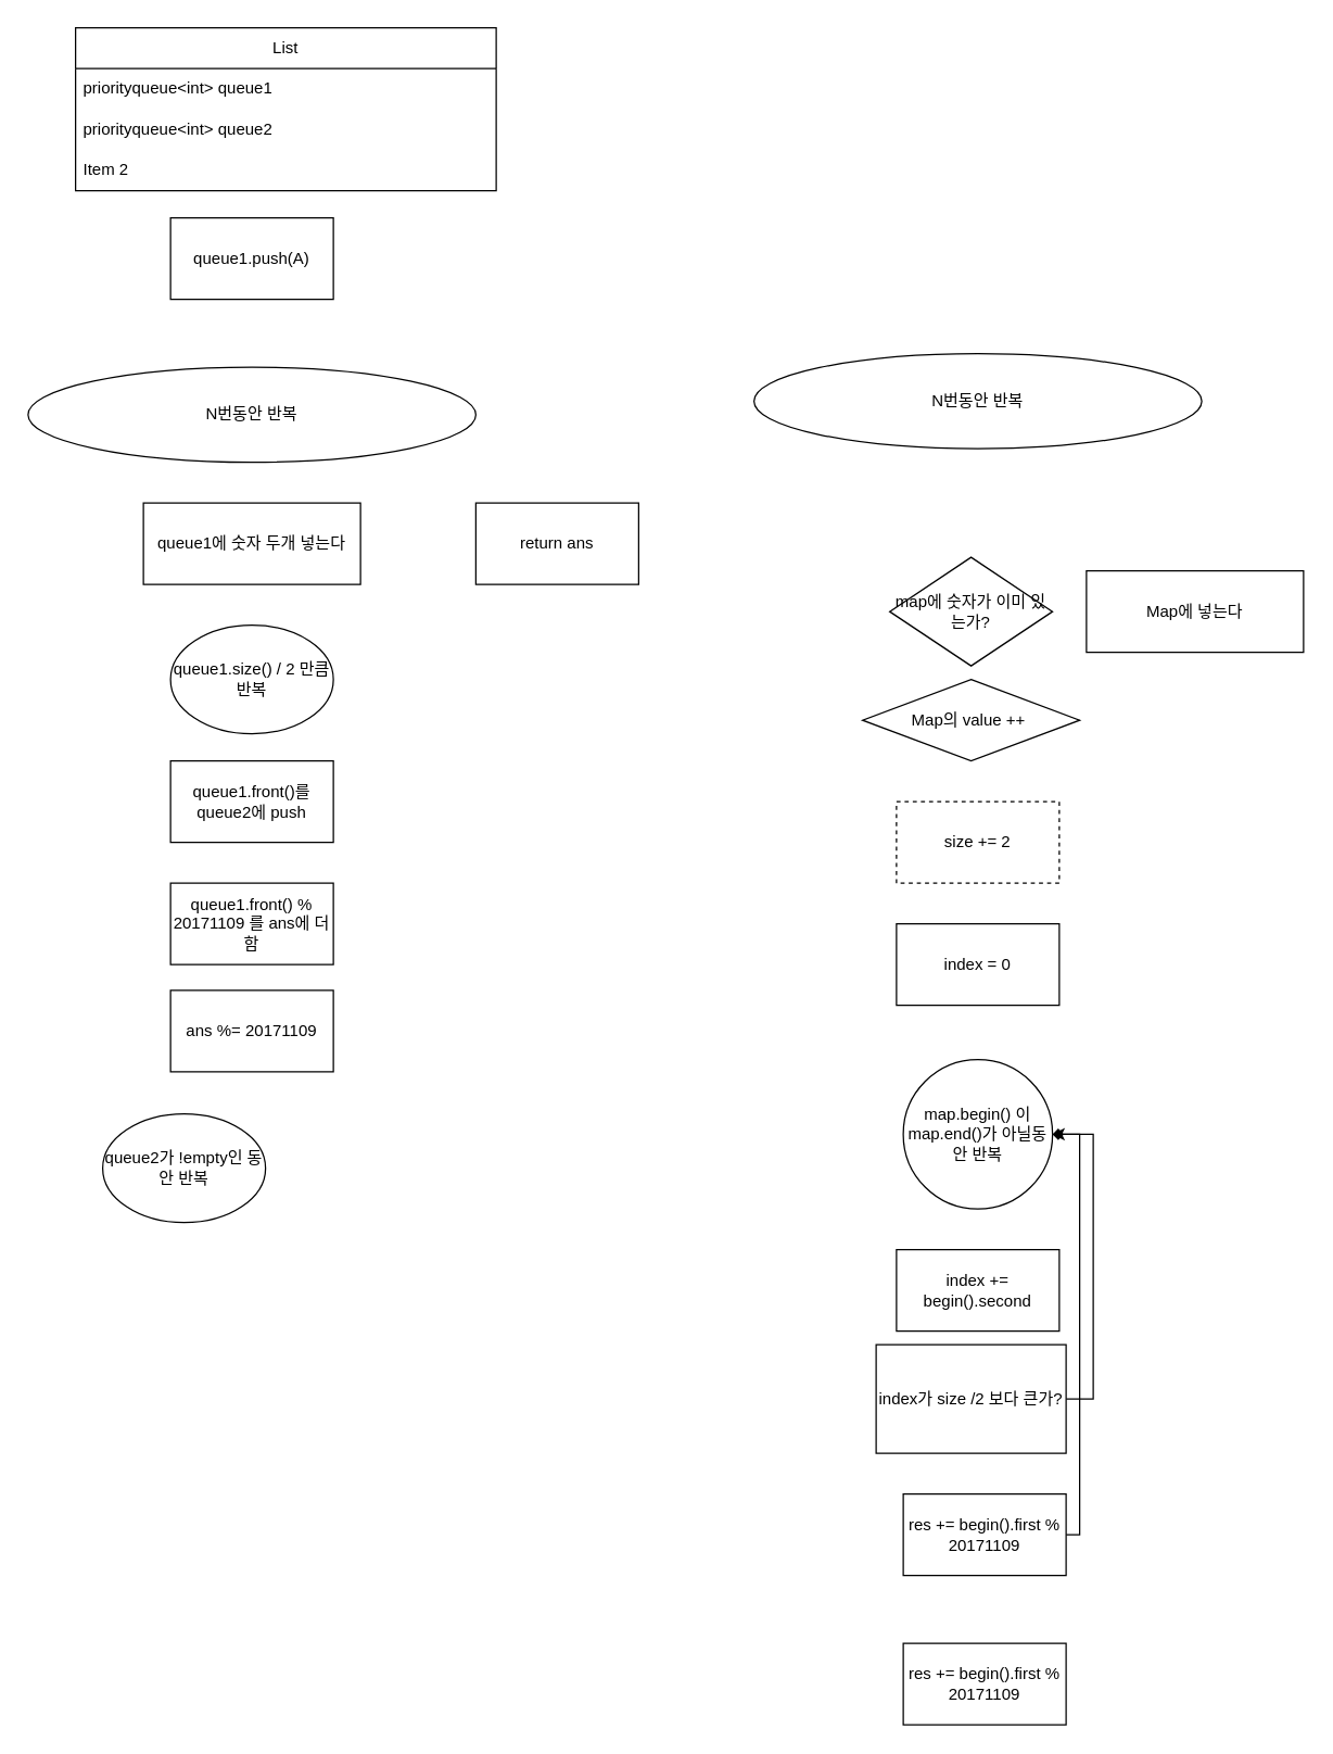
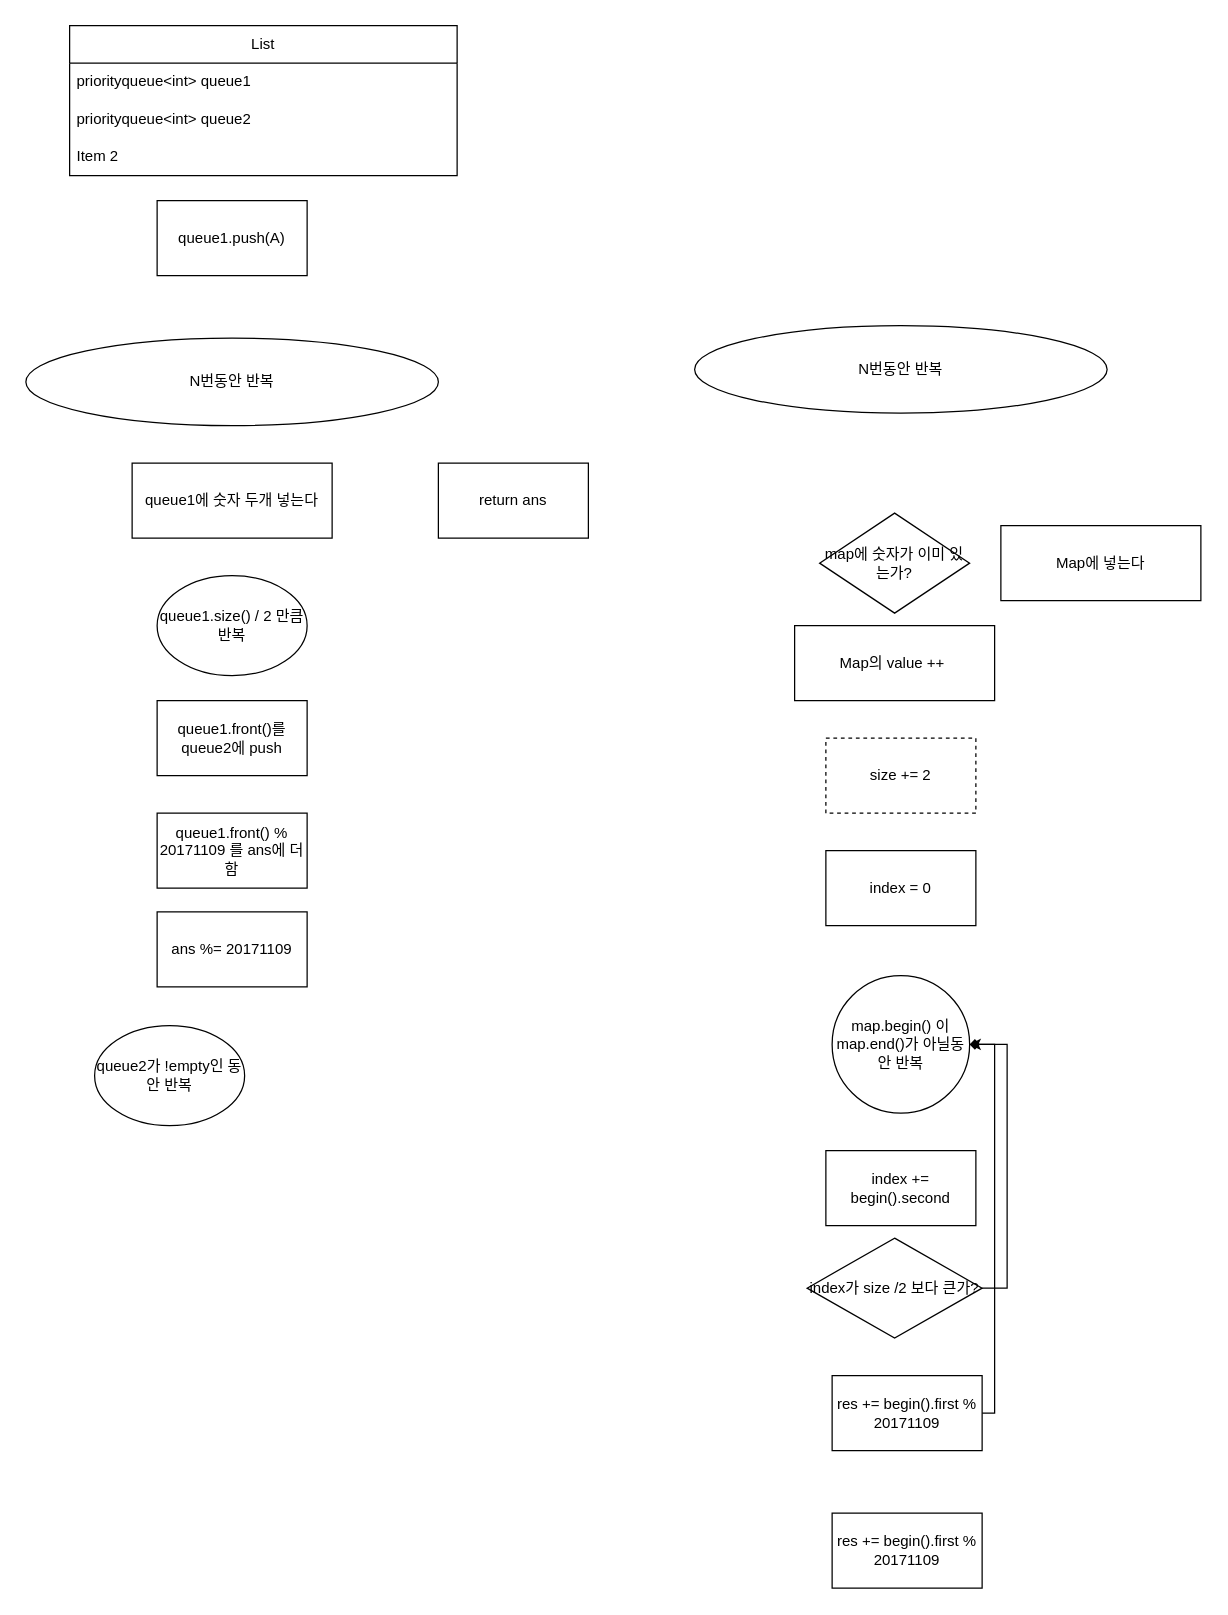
  <mxCell id="0" />
  <mxCell id="1" parent="0" />
  <mxCell id="2" value="List" style="swimlane;fontStyle=0;childLayout=stackLayout;horizontal=1;startSize=30;horizontalStack=0;resizeParent=1;resizeParentMax=0;resizeLast=0;collapsible=1;marginBottom=0;whiteSpace=wrap;html=1;" vertex="1" parent="1"><mxGeometry x="55" y="20" width="310" height="120" as="geometry" /></mxCell>
  <mxCell id="3" value="priorityqueue&amp;lt;int&amp;gt; queue1" style="text;strokeColor=none;fillColor=none;align=left;verticalAlign=middle;spacingLeft=4;spacingRight=4;overflow=hidden;points=[[0,0.5],[1,0.5]];portConstraint=eastwest;rotatable=0;whiteSpace=wrap;html=1;" vertex="1" parent="2"><mxGeometry y="30" width="310" height="30" as="geometry" /></mxCell>
  <mxCell id="4" value="priorityqueue&amp;lt;int&amp;gt; queue2" style="text;strokeColor=none;fillColor=none;align=left;verticalAlign=middle;spacingLeft=4;spacingRight=4;overflow=hidden;points=[[0,0.5],[1,0.5]];portConstraint=eastwest;rotatable=0;whiteSpace=wrap;html=1;" vertex="1" parent="2"><mxGeometry y="60" width="310" height="30" as="geometry" /></mxCell>
  <mxCell id="5" value="Item 2" style="text;strokeColor=none;fillColor=none;align=left;verticalAlign=middle;spacingLeft=4;spacingRight=4;overflow=hidden;points=[[0,0.5],[1,0.5]];portConstraint=eastwest;rotatable=0;whiteSpace=wrap;html=1;" vertex="1" parent="2"><mxGeometry y="90" width="310" height="30" as="geometry" /></mxCell>
  <mxCell id="6" value="N번동안 반복" style="ellipse;whiteSpace=wrap;html=1;" vertex="1" parent="1"><mxGeometry x="20" y="270" width="330" height="70" as="geometry" /></mxCell>
  <mxCell id="7" value="queue1.push(A)" style="rounded=0;whiteSpace=wrap;html=1;" vertex="1" parent="1"><mxGeometry x="125" y="160" width="120" height="60" as="geometry" /></mxCell>
  <mxCell id="8" value="queue1에 숫자 두개 넣는다" style="rounded=0;whiteSpace=wrap;html=1;" vertex="1" parent="1"><mxGeometry x="105" y="370" width="160" height="60" as="geometry" /></mxCell>
  <mxCell id="9" value="queue1.size() / 2 만큼 반복" style="ellipse;whiteSpace=wrap;html=1;" vertex="1" parent="1"><mxGeometry x="125" y="460" width="120" height="80" as="geometry" /></mxCell>
  <mxCell id="10" value="queue1.front()를 queue2에 push" style="rounded=0;whiteSpace=wrap;html=1;shadow=0;" vertex="1" parent="1"><mxGeometry x="125" y="560" width="120" height="60" as="geometry" /></mxCell>
  <mxCell id="11" value="queue2가 !empty인 동안 반복" style="ellipse;whiteSpace=wrap;html=1;shadow=0;" vertex="1" parent="1"><mxGeometry x="75" y="820" width="120" height="80" as="geometry" /></mxCell>
  <mxCell id="12" value="queue1.front() % 20171109 를 ans에 더함" style="rounded=0;whiteSpace=wrap;html=1;shadow=0;" vertex="1" parent="1"><mxGeometry x="125" y="650" width="120" height="60" as="geometry" /></mxCell>
  <mxCell id="13" value="ans %= 20171109" style="rounded=0;whiteSpace=wrap;html=1;shadow=0;" vertex="1" parent="1"><mxGeometry x="125" y="729" width="120" height="60" as="geometry" /></mxCell>
  <mxCell id="14" value="return ans" style="whiteSpace=wrap;html=1;" vertex="1" parent="1"><mxGeometry x="350" y="370" width="120" height="60" as="geometry" /></mxCell>
  <mxCell id="15" value="N번동안 반복" style="ellipse;whiteSpace=wrap;html=1;" vertex="1" parent="1"><mxGeometry x="555" y="260" width="330" height="70" as="geometry" /></mxCell>
  <mxCell id="16" value="Map에 넣는다" style="rounded=0;whiteSpace=wrap;html=1;" vertex="1" parent="1"><mxGeometry x="800" y="420" width="160" height="60" as="geometry" /></mxCell>
  <mxCell id="17" value="map에 숫자가 이미 있는가?" style="rhombus;whiteSpace=wrap;html=1;" vertex="1" parent="1"><mxGeometry x="655" y="410" width="120" height="80" as="geometry" /></mxCell>
- <mxCell id="18" value="Map의 value ++&amp;nbsp;" style="rhombus;whiteSpace=wrap;html=1;" vertex="1" parent="1"><mxGeometry x="635" y="500" width="160" height="60" as="geometry" /></mxCell>
+ <mxCell id="18" value="Map의 value ++&amp;nbsp;" style="rounded=0;whiteSpace=wrap;html=1;" vertex="1" parent="1"><mxGeometry x="635" y="500" width="160" height="60" as="geometry" /></mxCell>
  <mxCell id="19" value="size += 2" style="whiteSpace=wrap;html=1;dashed=1;" vertex="1" parent="1"><mxGeometry x="660" y="590" width="120" height="60" as="geometry" /></mxCell>
  <mxCell id="20" value="map.begin() 이 map.end()가 아닐동안 반복" style="ellipse;whiteSpace=wrap;html=1;aspect=fixed;" vertex="1" parent="1"><mxGeometry x="665" y="780" width="110" height="110" as="geometry" /></mxCell>
  <mxCell id="21" value="index += begin().second" style="rounded=0;whiteSpace=wrap;html=1;" vertex="1" parent="1"><mxGeometry x="660" y="920" width="120" height="60" as="geometry" /></mxCell>
  <mxCell id="22" value="index = 0" style="whiteSpace=wrap;html=1;" vertex="1" parent="1"><mxGeometry x="660" y="680" width="120" height="60" as="geometry" /></mxCell>
  <mxCell id="23" style="edgeStyle=orthogonalEdgeStyle;rounded=0;orthogonalLoop=1;jettySize=auto;html=1;entryX=1;entryY=0.5;entryDx=0;entryDy=0;endArrow=diamond;" edge="1" parent="1" source="24" target="20"><mxGeometry relative="1" as="geometry"><Array as="points"><mxPoint x="805" y="1030" /><mxPoint x="805" y="835" /></Array></mxGeometry></mxCell>
- <mxCell id="24" value="index가 size /2 보다 큰가?" style="whiteSpace=wrap;html=1;rounded=0;" vertex="1" parent="1"><mxGeometry x="645" y="990" width="140" height="80" as="geometry" /></mxCell>
+ <mxCell id="24" value="index가 size /2 보다 큰가?" style="rhombus;whiteSpace=wrap;html=1;" vertex="1" parent="1"><mxGeometry x="645" y="990" width="140" height="80" as="geometry" /></mxCell>
  <mxCell id="25" style="edgeStyle=orthogonalEdgeStyle;rounded=0;orthogonalLoop=1;jettySize=auto;html=1;entryX=1;entryY=0.5;entryDx=0;entryDy=0;" edge="1" parent="1" source="26" target="20"><mxGeometry relative="1" as="geometry"><Array as="points"><mxPoint x="795" y="1130" /><mxPoint x="795" y="835" /></Array></mxGeometry></mxCell>
  <mxCell id="26" value="res += begin().first % 20171109" style="whiteSpace=wrap;html=1;" vertex="1" parent="1"><mxGeometry x="665" y="1100" width="120" height="60" as="geometry" /></mxCell>
  <mxCell id="27" value="res += begin().first % 20171109" style="whiteSpace=wrap;html=1;" vertex="1" parent="1"><mxGeometry x="665" y="1210" width="120" height="60" as="geometry" /></mxCell>
